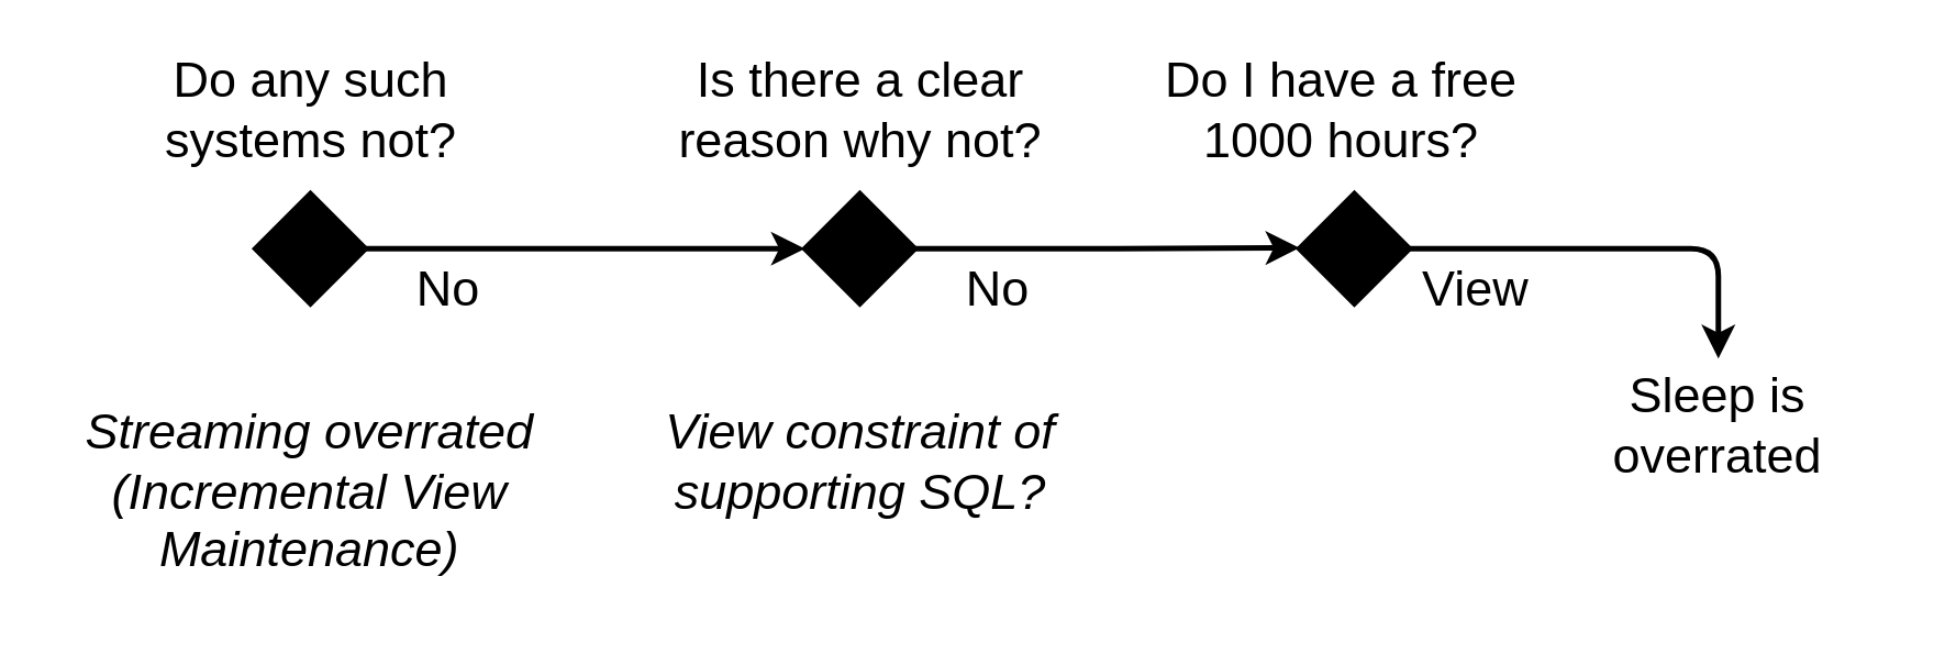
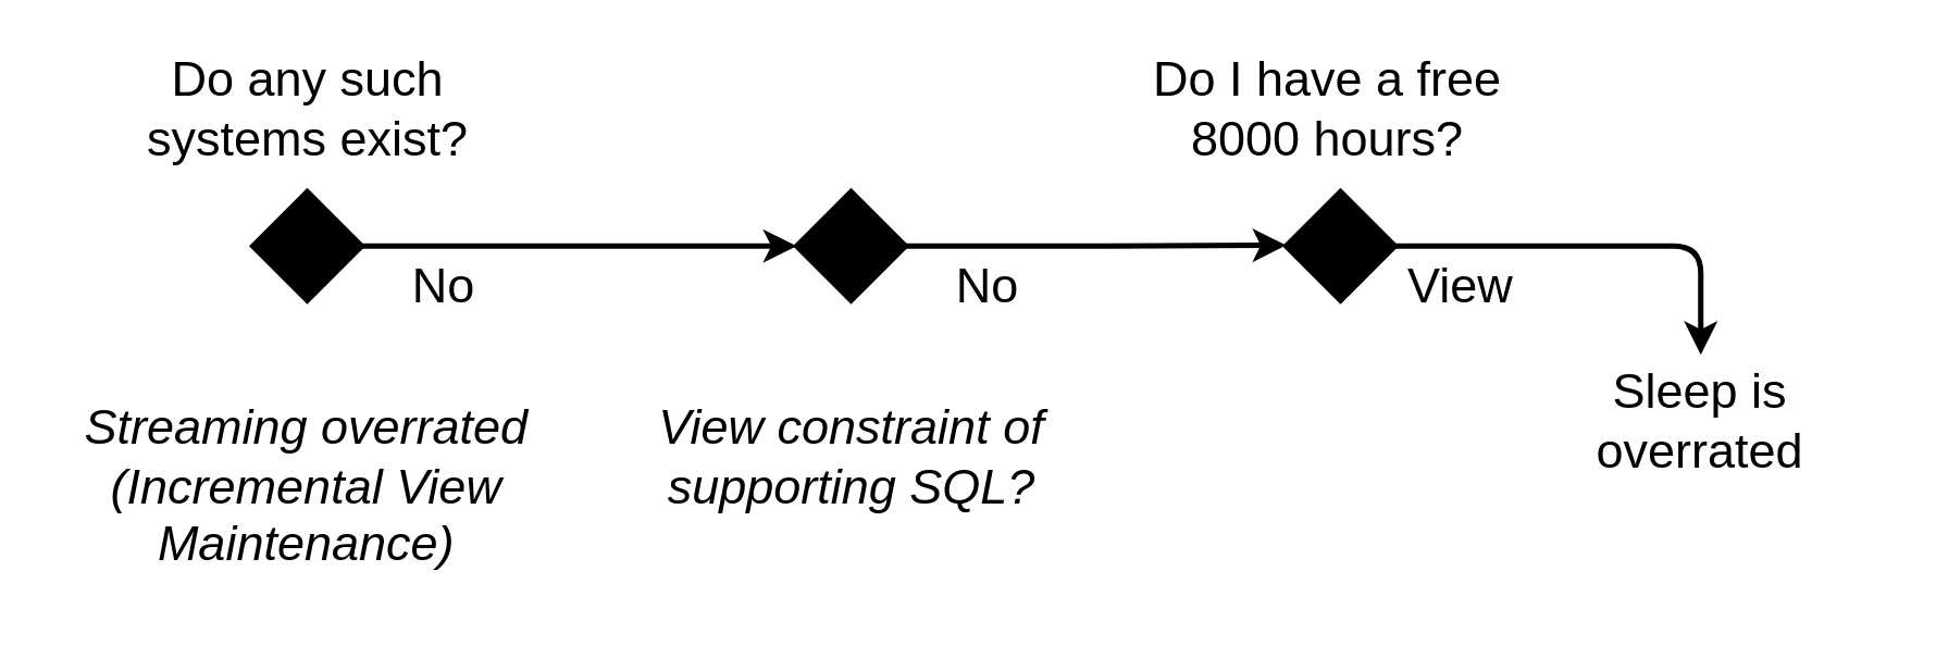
  <mxCell id="0" />
  <mxCell id="1" parent="0" />
  <mxCell id="2" style="edgeStyle=orthogonalEdgeStyle;rounded=0;orthogonalLoop=1;jettySize=auto;html=1;exitX=1;exitY=0.5;exitDx=0;exitDy=0;exitPerimeter=0;entryX=0;entryY=0.5;entryDx=0;entryDy=0;entryPerimeter=0;strokeWidth=2;strokeColor=#000000;" edge="1" parent="1" source="3" target="5"><mxGeometry relative="1" as="geometry" /></mxCell>
  <mxCell id="3" value="" style="strokeWidth=2;html=1;shape=mxgraph.flowchart.decision;whiteSpace=wrap;fillColor=#000000;strokeColor=#000000;" vertex="1" parent="1"><mxGeometry x="92.5" y="70" width="40" height="40" as="geometry" /></mxCell>
  <mxCell id="4" style="edgeStyle=orthogonalEdgeStyle;rounded=0;orthogonalLoop=1;jettySize=auto;html=1;exitX=1;exitY=0.5;exitDx=0;exitDy=0;exitPerimeter=0;fontSize=18;strokeWidth=2;strokeColor=#000000;" edge="1" parent="1" source="5"><mxGeometry relative="1" as="geometry"><mxPoint x="472.5" y="89.69" as="targetPoint" /></mxGeometry></mxCell>
  <mxCell id="5" value="" style="strokeWidth=2;html=1;shape=mxgraph.flowchart.decision;whiteSpace=wrap;fillColor=#000000;strokeColor=#000000;" vertex="1" parent="1"><mxGeometry x="292.5" y="70" width="40" height="40" as="geometry" /></mxCell>
- <mxCell id="6" value="Do any such systems not?" style="text;html=1;strokeColor=none;fillColor=none;align=center;verticalAlign=middle;whiteSpace=wrap;rounded=0;fontSize=18;" vertex="1" parent="1"><mxGeometry x="37.5" y="20" width="150" height="40" as="geometry" /></mxCell>
- <mxCell id="7" value="Is there a clear reason why not?" style="text;html=1;strokeColor=none;fillColor=none;align=center;verticalAlign=middle;whiteSpace=wrap;rounded=0;fontSize=18;" vertex="1" parent="1"><mxGeometry x="237.5" y="20" width="150" height="40" as="geometry" /></mxCell>
+ <mxCell id="6" value="Do any such systems exist?" style="text;html=1;strokeColor=none;fillColor=none;align=center;verticalAlign=middle;whiteSpace=wrap;rounded=0;fontSize=18;" vertex="1" parent="1"><mxGeometry x="37.5" y="20" width="150" height="40" as="geometry" /></mxCell>
  <mxCell id="8" value="Streaming overrated (Incremental View Maintenance)" style="text;html=1;strokeColor=none;fillColor=none;align=center;verticalAlign=top;whiteSpace=wrap;rounded=0;fontSize=18;fontStyle=2" vertex="1" parent="1"><mxGeometry x="20" y="140" width="185" height="80" as="geometry" /></mxCell>
  <mxCell id="9" value="View constraint of supporting SQL?" style="text;html=1;strokeColor=none;fillColor=none;align=center;verticalAlign=top;whiteSpace=wrap;rounded=0;fontSize=18;fontStyle=2" vertex="1" parent="1"><mxGeometry x="227.5" y="140" width="170" height="70" as="geometry" /></mxCell>
  <mxCell id="10" style="edgeStyle=orthogonalEdgeStyle;rounded=1;orthogonalLoop=1;jettySize=auto;html=1;exitX=1;exitY=0.5;exitDx=0;exitDy=0;exitPerimeter=0;strokeWidth=2;fontSize=18;entryX=0.5;entryY=0;entryDx=0;entryDy=0;strokeColor=#000000;" edge="1" parent="1" source="11" target="13"><mxGeometry relative="1" as="geometry"><mxPoint x="582.5" y="180" as="targetPoint" /></mxGeometry></mxCell>
  <mxCell id="11" value="" style="strokeWidth=2;html=1;shape=mxgraph.flowchart.decision;whiteSpace=wrap;fillColor=#000000;strokeColor=#000000;" vertex="1" parent="1"><mxGeometry x="472.5" y="70" width="40" height="40" as="geometry" /></mxCell>
- <mxCell id="12" value="Do I have a free 1000 hours?" style="text;html=1;strokeColor=none;fillColor=none;align=center;verticalAlign=middle;whiteSpace=wrap;rounded=0;fontSize=18;" vertex="1" parent="1"><mxGeometry x="412.5" y="20" width="150" height="40" as="geometry" /></mxCell>
+ <mxCell id="12" value="Do I have a free 8000 hours?" style="text;html=1;strokeColor=none;fillColor=none;align=center;verticalAlign=middle;whiteSpace=wrap;rounded=0;fontSize=18;" vertex="1" parent="1"><mxGeometry x="412.5" y="20" width="150" height="40" as="geometry" /></mxCell>
  <mxCell id="13" value="Sleep is overrated" style="text;html=1;strokeColor=none;fillColor=none;align=center;verticalAlign=middle;whiteSpace=wrap;rounded=0;fontSize=18;" vertex="1" parent="1"><mxGeometry x="560" y="130" width="130" height="50" as="geometry" /></mxCell>
  <mxCell id="14" value="No" style="text;html=1;strokeColor=none;fillColor=none;align=center;verticalAlign=middle;whiteSpace=wrap;rounded=0;fontSize=18;" vertex="1" parent="1"><mxGeometry x="132.5" y="90" width="60" height="30" as="geometry" /></mxCell>
  <mxCell id="15" value="No" style="text;html=1;strokeColor=none;fillColor=none;align=center;verticalAlign=middle;whiteSpace=wrap;rounded=0;fontSize=18;" vertex="1" parent="1"><mxGeometry x="332.5" y="90" width="60" height="30" as="geometry" /></mxCell>
  <mxCell id="16" value="View" style="text;html=1;strokeColor=none;fillColor=none;align=center;verticalAlign=middle;whiteSpace=wrap;rounded=0;fontSize=18;" vertex="1" parent="1"><mxGeometry x="502.5" y="90" width="67.5" height="30" as="geometry" /></mxCell>
